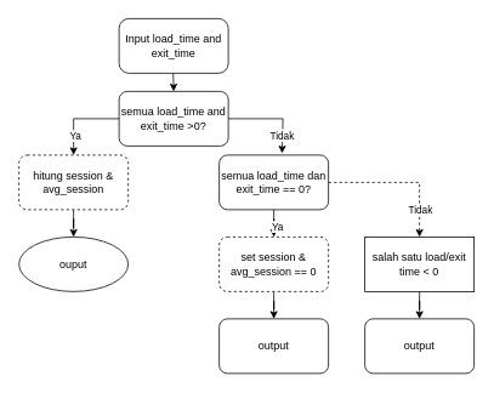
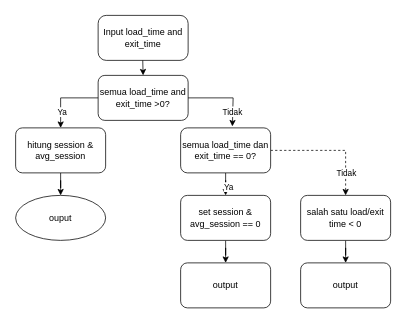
  <mxCell id="0" />
  <mxCell id="1" parent="0" />
  <mxCell id="2" value="Input load_time and exit_time" style="rounded=1;whiteSpace=wrap;html=1;fontSize=12;glass=0;strokeWidth=1;shadow=0;arcSize=18;" parent="1" vertex="1"><mxGeometry x="130" y="20" width="120" height="60" as="geometry" /></mxCell>
  <mxCell id="3" value="" style="edgeStyle=orthogonalEdgeStyle;rounded=0;orthogonalLoop=1;jettySize=auto;html=1;" edge="1" parent="1" source="7" target="10"><mxGeometry relative="1" as="geometry" /></mxCell>
  <mxCell id="4" value="Ya" style="edgeLabel;html=1;align=center;verticalAlign=middle;resizable=0;points=[];" vertex="1" connectable="0" parent="3"><mxGeometry x="0.52" y="3" relative="1" as="geometry"><mxPoint as="offset" /></mxGeometry></mxCell>
  <mxCell id="5" value="" style="edgeStyle=orthogonalEdgeStyle;rounded=0;orthogonalLoop=1;jettySize=auto;html=1;dashed=1;" edge="1" parent="1" source="7" target="21"><mxGeometry relative="1" as="geometry" /></mxCell>
  <mxCell id="6" value="Tidak" style="edgeLabel;html=1;align=center;verticalAlign=middle;resizable=0;points=[];" vertex="1" connectable="0" parent="5"><mxGeometry x="0.613" relative="1" as="geometry"><mxPoint as="offset" /></mxGeometry></mxCell>
  <mxCell id="7" value="semua load_time dan exit_time == 0?" style="rounded=1;whiteSpace=wrap;html=1;" vertex="1" parent="1"><mxGeometry x="240" y="170" width="120" height="60" as="geometry" /></mxCell>
  <mxCell id="8" value="semua load_time and exit_time &amp;gt;0?" style="rounded=1;whiteSpace=wrap;html=1;" vertex="1" parent="1"><mxGeometry x="130" y="100" width="120" height="60" as="geometry" /></mxCell>
  <mxCell id="9" value="" style="edgeStyle=orthogonalEdgeStyle;rounded=0;orthogonalLoop=1;jettySize=auto;html=1;" edge="1" parent="1" source="10" target="22"><mxGeometry relative="1" as="geometry" /></mxCell>
- <mxCell id="10" value="set session &amp;amp; avg_session == 0" style="rounded=1;whiteSpace=wrap;html=1;dashed=1;" vertex="1" parent="1"><mxGeometry x="240" y="260" width="120" height="60" as="geometry" /></mxCell>
+ <mxCell id="10" value="set session &amp;amp; avg_session == 0" style="rounded=1;whiteSpace=wrap;html=1;" vertex="1" parent="1"><mxGeometry x="240" y="260" width="120" height="60" as="geometry" /></mxCell>
  <mxCell id="11" value="" style="edgeStyle=orthogonalEdgeStyle;rounded=0;orthogonalLoop=1;jettySize=auto;html=1;" edge="1" parent="1" source="12" target="19"><mxGeometry relative="1" as="geometry" /></mxCell>
- <mxCell id="12" value="hitung session &amp;amp; avg_session" style="rounded=1;whiteSpace=wrap;html=1;dashed=1;" vertex="1" parent="1"><mxGeometry x="20" y="170" width="120" height="60" as="geometry" /></mxCell>
+ <mxCell id="12" value="hitung session &amp;amp; avg_session" style="rounded=1;whiteSpace=wrap;html=1;" vertex="1" parent="1"><mxGeometry x="20" y="170" width="120" height="60" as="geometry" /></mxCell>
  <mxCell id="13" value="" style="endArrow=classic;html=1;rounded=0;" edge="1" parent="1" target="12"><mxGeometry width="50" height="50" relative="1" as="geometry"><mxPoint x="130" y="130" as="sourcePoint" /><mxPoint x="50" y="160" as="targetPoint" /><Array as="points"><mxPoint x="80" y="130" /></Array></mxGeometry></mxCell>
  <mxCell id="14" value="Ya" style="edgeLabel;html=1;align=center;verticalAlign=middle;resizable=0;points=[];" vertex="1" connectable="0" parent="13"><mxGeometry x="0.511" y="1" relative="1" as="geometry"><mxPoint as="offset" /></mxGeometry></mxCell>
  <mxCell id="15" value="" style="endArrow=classic;html=1;rounded=0;entryX=0.575;entryY=-0.033;entryDx=0;entryDy=0;entryPerimeter=0;" edge="1" parent="1" target="7"><mxGeometry width="50" height="50" relative="1" as="geometry"><mxPoint x="250" y="130" as="sourcePoint" /><mxPoint x="350" y="130" as="targetPoint" /><Array as="points"><mxPoint x="310" y="130" /></Array></mxGeometry></mxCell>
  <mxCell id="16" value="Ya" style="edgeLabel;html=1;align=center;verticalAlign=middle;resizable=0;points=[];" vertex="1" connectable="0" parent="15"><mxGeometry x="0.591" relative="1" as="geometry"><mxPoint as="offset" /></mxGeometry></mxCell>
  <mxCell id="17" value="Tidak" style="edgeLabel;html=1;align=center;verticalAlign=middle;resizable=0;points=[];" vertex="1" connectable="0" parent="15"><mxGeometry x="0.612" y="-1" relative="1" as="geometry"><mxPoint as="offset" /></mxGeometry></mxCell>
  <mxCell id="18" value="" style="endArrow=classic;html=1;rounded=0;" edge="1" parent="1"><mxGeometry width="50" height="50" relative="1" as="geometry"><mxPoint x="189.5" y="80" as="sourcePoint" /><mxPoint x="189.5" y="100" as="targetPoint" /><Array as="points"><mxPoint x="190" y="100" /></Array></mxGeometry></mxCell>
  <mxCell id="19" value="ouput" style="ellipse;whiteSpace=wrap;html=1;" vertex="1" parent="1"><mxGeometry x="20" y="260" width="120" height="60" as="geometry" /></mxCell>
  <mxCell id="20" value="" style="edgeStyle=orthogonalEdgeStyle;rounded=0;orthogonalLoop=1;jettySize=auto;html=1;" edge="1" parent="1" source="21" target="23"><mxGeometry relative="1" as="geometry" /></mxCell>
- <mxCell id="21" value="salah satu load/exit time &amp;lt; 0" style="whiteSpace=wrap;html=1;rounded=0;" vertex="1" parent="1"><mxGeometry x="400" y="260" width="120" height="60" as="geometry" /></mxCell>
+ <mxCell id="21" value="salah satu load/exit time &amp;lt; 0" style="rounded=1;whiteSpace=wrap;html=1;" vertex="1" parent="1"><mxGeometry x="400" y="260" width="120" height="60" as="geometry" /></mxCell>
  <mxCell id="22" value="output" style="rounded=1;whiteSpace=wrap;html=1;" vertex="1" parent="1"><mxGeometry x="240" y="350" width="120" height="60" as="geometry" /></mxCell>
  <mxCell id="23" value="output" style="rounded=1;whiteSpace=wrap;html=1;" vertex="1" parent="1"><mxGeometry x="400" y="350" width="120" height="60" as="geometry" /></mxCell>
